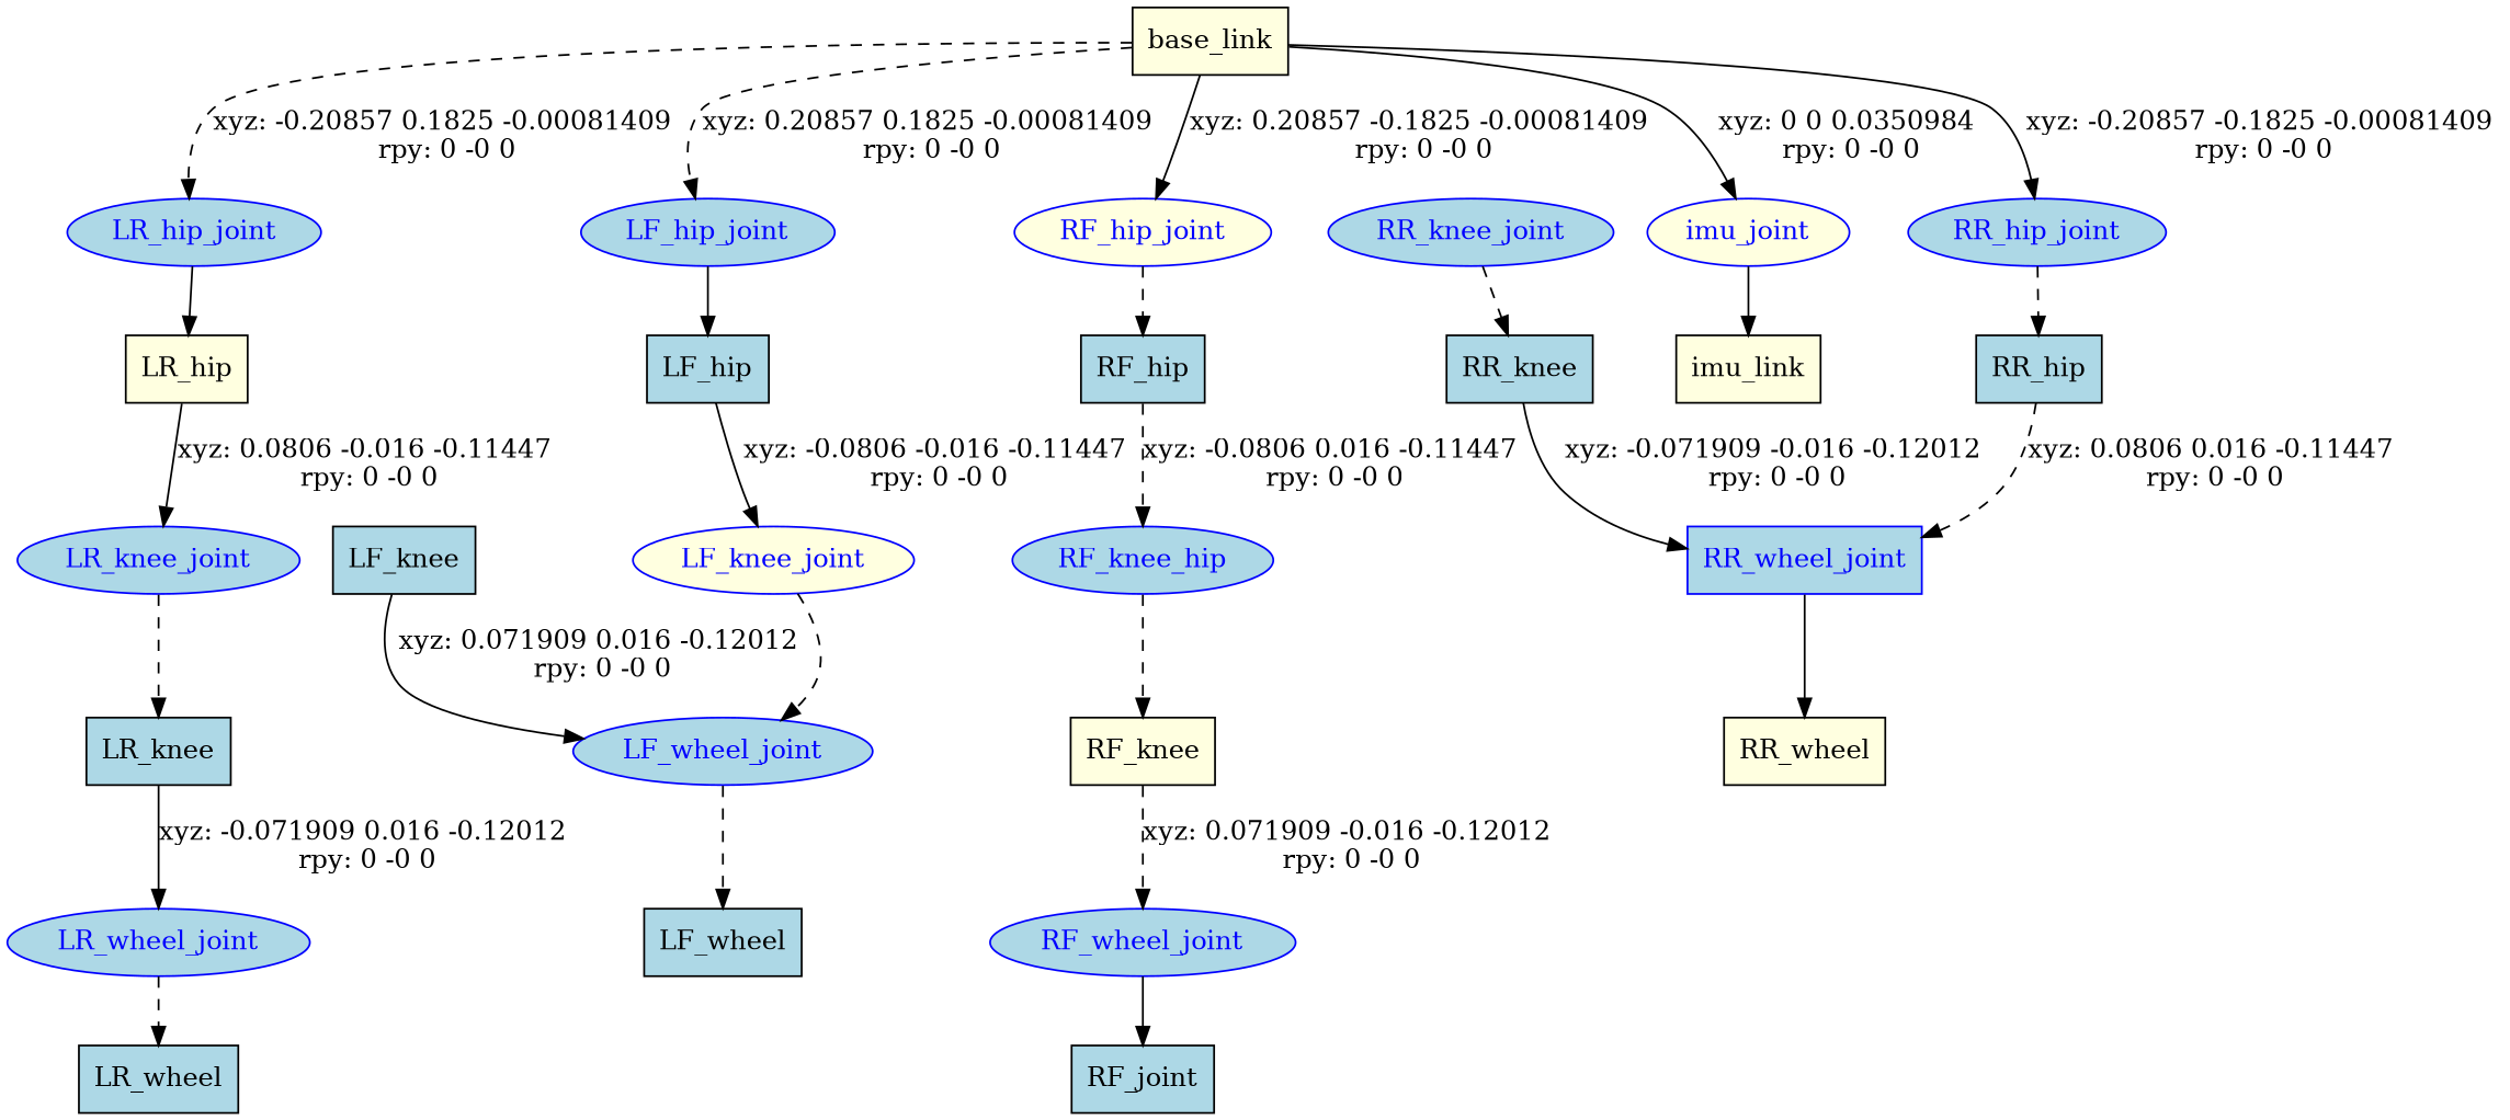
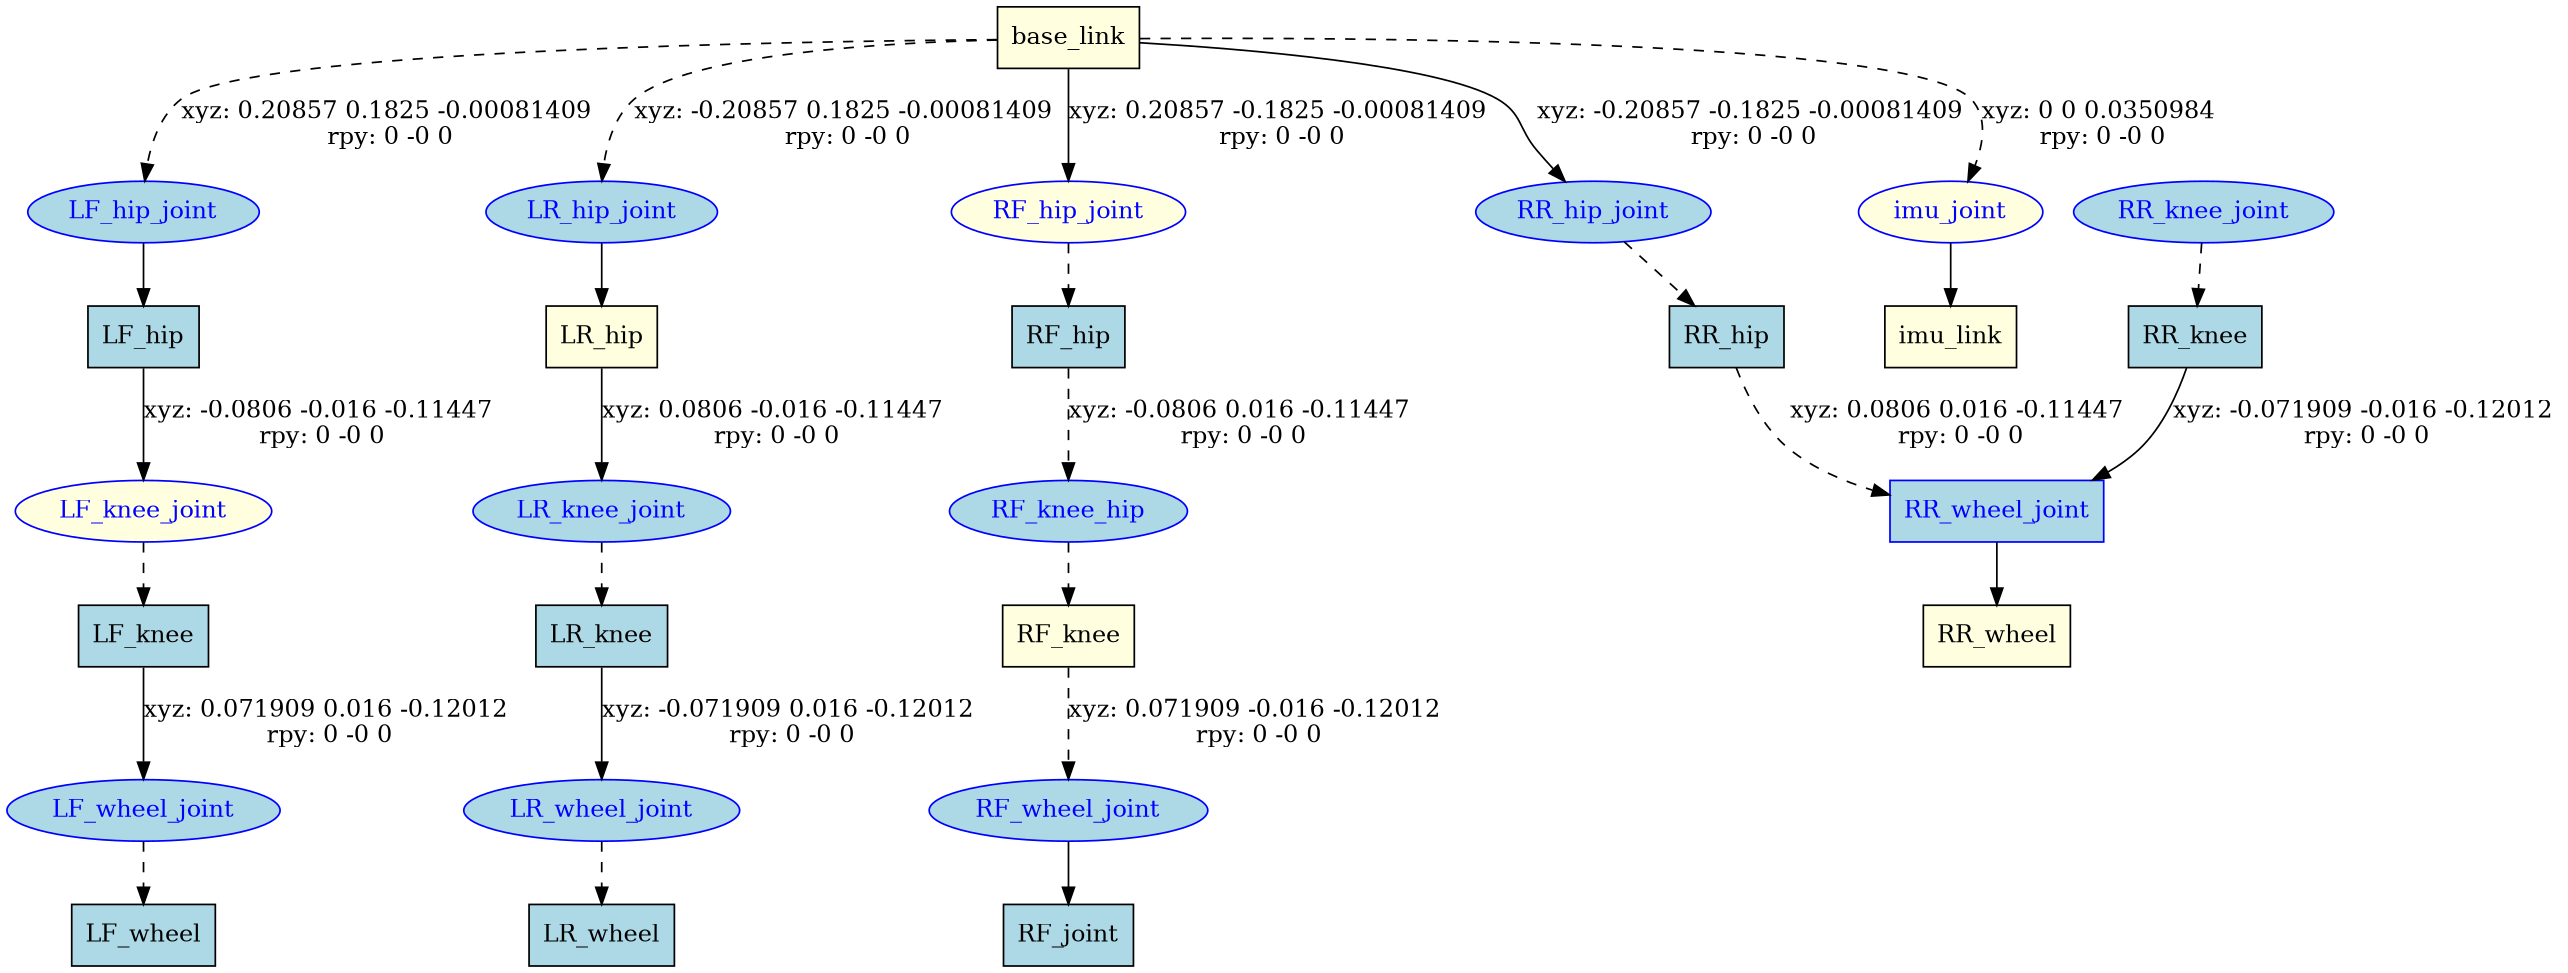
  digraph {
    node [fillcolor=lightblue shape=box style=filled]
    edge [style=dashed]
    n1 [fillcolor=lightyellow label=base_link]
    LF_hip_joint [color=blue fontcolor=blue shape=ellipse]
    LR_hip_joint [color=blue fontcolor=blue shape=ellipse]
    RF_hip_joint [color=blue fillcolor=lightyellow fontcolor=blue shape=ellipse]
    RR_hip_joint [color=blue fontcolor=blue shape=ellipse]
    imu_joint [color=blue fillcolor=lightyellow fontcolor=blue shape=ellipse]
    n7 [label=LF_hip]
    n8 [fillcolor=lightyellow label=LR_hip]
    n9 [label=RF_hip]
    n10 [label=RR_hip]
    n11 [fillcolor=lightyellow label=imu_link]
    LF_knee_joint [color=blue fillcolor=lightyellow fontcolor=blue shape=ellipse]
    n13 [label=LF_knee]
    LF_wheel_joint [color=blue fontcolor=blue shape=ellipse]
    n15 [label=LF_wheel]
    LR_knee_joint [color=blue fontcolor=blue shape=ellipse]
    n17 [label=LR_knee]
    LR_wheel_joint [color=blue fontcolor=blue shape=ellipse]
    n19 [label=LR_wheel]
    n20 [color=blue fontcolor=blue label=RF_knee_hip shape=ellipse]
    n21 [fillcolor=lightyellow label=RF_knee]
    RF_wheel_joint [color=blue fontcolor=blue shape=ellipse]
    n23 [label=RF_joint]
    RR_wheel_joint [color=blue fontcolor=blue]
    RR_knee_joint [color=blue fontcolor=blue shape=ellipse]
    n26 [label=RR_knee]
    n27 [fillcolor=lightyellow label=RR_wheel]
    n1 -> LF_hip_joint [label="xyz: 0.20857 0.1825 -0.00081409 \nrpy: 0 -0 0"]
    n1 -> LR_hip_joint [label="xyz: -0.20857 0.1825 -0.00081409 \nrpy: 0 -0 0"]
    n1 -> RF_hip_joint [label="xyz: 0.20857 -0.1825 -0.00081409 \nrpy: 0 -0 0" style=solid]
    n1 -> RR_hip_joint [label="xyz: -0.20857 -0.1825 -0.00081409 \nrpy: 0 -0 0" style=solid]
-   n1 -> imu_joint [label="xyz: 0 0 0.0350984 \nrpy: 0 -0 0" style=solid]
+   n1 -> imu_joint [label="xyz: 0 0 0.0350984 \nrpy: 0 -0 0"]
    LF_hip_joint -> n7 [style=solid]
    LR_hip_joint -> n8 [style=solid]
    RF_hip_joint -> n9
    RR_hip_joint -> n10
    imu_joint -> n11 [style=solid]
    n7 -> LF_knee_joint [label="xyz: -0.0806 -0.016 -0.11447 \nrpy: 0 -0 0" style=solid]
    n8 -> LR_knee_joint [label="xyz: 0.0806 -0.016 -0.11447 \nrpy: 0 -0 0" style=solid]
    n9 -> n20 [label="xyz: -0.0806 0.016 -0.11447 \nrpy: 0 -0 0"]
    n10 -> RR_wheel_joint [label="xyz: 0.0806 0.016 -0.11447 \nrpy: 0 -0 0"]
-   LF_knee_joint -> LF_wheel_joint
+   LF_knee_joint -> n13
    n13 -> LF_wheel_joint [label="xyz: 0.071909 0.016 -0.12012 \nrpy: 0 -0 0" style=solid]
    LF_wheel_joint -> n15
    LR_knee_joint -> n17
    n17 -> LR_wheel_joint [label="xyz: -0.071909 0.016 -0.12012 \nrpy: 0 -0 0" style=solid]
    LR_wheel_joint -> n19
    n20 -> n21
    n21 -> RF_wheel_joint [label="xyz: 0.071909 -0.016 -0.12012 \nrpy: 0 -0 0"]
    RF_wheel_joint -> n23 [style=solid]
    RR_wheel_joint -> n27 [style=solid]
    RR_knee_joint -> n26
    n26 -> RR_wheel_joint [label="xyz: -0.071909 -0.016 -0.12012 \nrpy: 0 -0 0" style=solid]
  }
